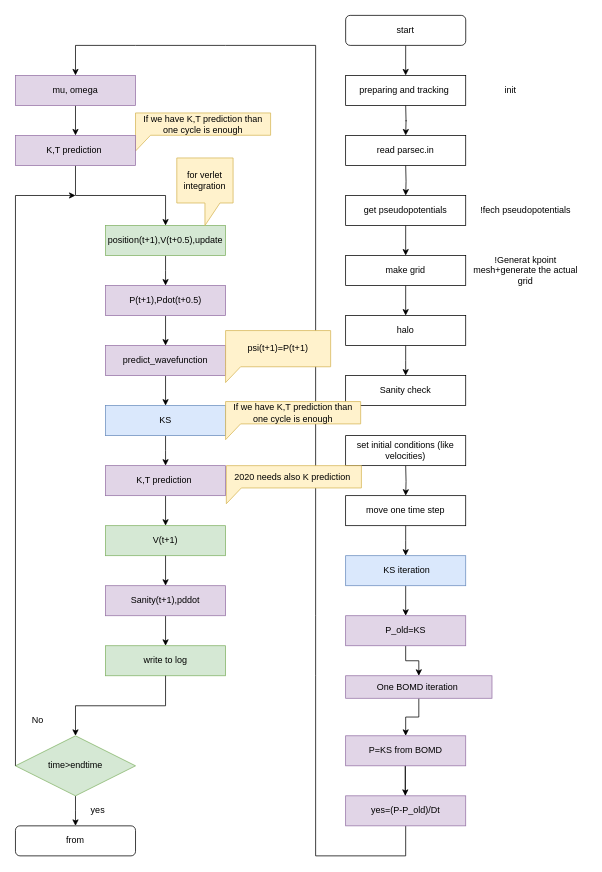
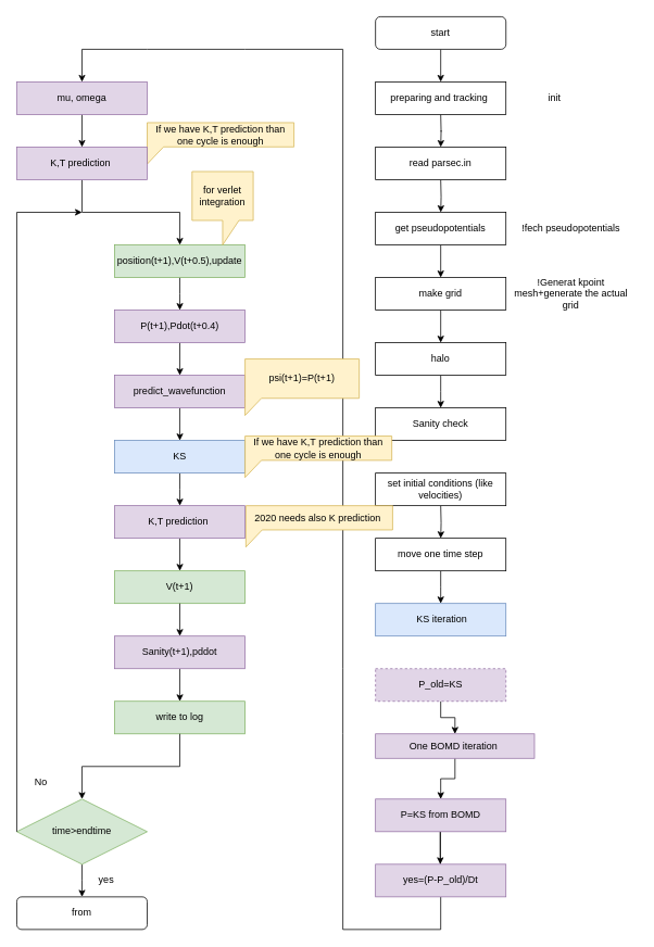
  <mxCell id="0" />
  <mxCell id="1" parent="0" />
  <mxCell id="2" value="" style="edgeStyle=orthogonalEdgeStyle;rounded=0;orthogonalLoop=1;jettySize=auto;html=1;" parent="1" source="3" target="5" edge="1"><mxGeometry relative="1" as="geometry" /></mxCell>
  <mxCell id="3" value="start" style="rounded=1;whiteSpace=wrap;html=1;" parent="1" vertex="1"><mxGeometry x="460" width="160" height="40" as="geometry" y="20" /></mxCell>
  <mxCell id="4" value="" style="edgeStyle=orthogonalEdgeStyle;rounded=0;orthogonalLoop=1;jettySize=auto;html=1;" parent="1" edge="1"><mxGeometry relative="1" as="geometry"><mxPoint x="540" y="180" as="targetPoint" /><mxPoint x="540" y="140" as="sourcePoint" /></mxGeometry></mxCell>
  <mxCell id="5" value="preparing and tracking&amp;nbsp;" style="rounded=0;whiteSpace=wrap;html=1;" parent="1" vertex="1"><mxGeometry x="460" y="100" width="160" height="40" as="geometry" /></mxCell>
  <mxCell id="6" value="init" style="text;html=1;strokeColor=none;fillColor=none;align=center;verticalAlign=middle;whiteSpace=wrap;rounded=0;" parent="1" vertex="1"><mxGeometry x="620" y="100" width="120" height="40" as="geometry" /></mxCell>
  <mxCell id="7" value="!fech pseudopotentials" style="text;html=1;strokeColor=none;fillColor=none;align=center;verticalAlign=middle;whiteSpace=wrap;rounded=0;" parent="1" vertex="1"><mxGeometry x="620" y="260" width="160" height="40" as="geometry" /></mxCell>
  <mxCell id="8" value="" style="edgeStyle=orthogonalEdgeStyle;rounded=0;orthogonalLoop=1;jettySize=auto;html=1;" parent="1" target="10" edge="1"><mxGeometry relative="1" as="geometry"><mxPoint x="540" y="220" as="sourcePoint" /></mxGeometry></mxCell>
  <mxCell id="9" value="" style="edgeStyle=orthogonalEdgeStyle;rounded=0;orthogonalLoop=1;jettySize=auto;html=1;" parent="1" source="10" target="13" edge="1"><mxGeometry relative="1" as="geometry" /></mxCell>
  <mxCell id="10" value="get pseudopotentials" style="whiteSpace=wrap;html=1;" parent="1" vertex="1"><mxGeometry x="460" y="260" width="160" height="40" as="geometry" /></mxCell>
  <mxCell id="11" value="read parsec.in" style="rounded=0;whiteSpace=wrap;html=1;" parent="1" vertex="1"><mxGeometry x="460" y="180" width="160" height="40" as="geometry" /></mxCell>
  <mxCell id="12" value="" style="edgeStyle=orthogonalEdgeStyle;rounded=0;orthogonalLoop=1;jettySize=auto;html=1;" parent="1" source="13" target="16" edge="1"><mxGeometry relative="1" as="geometry" /></mxCell>
  <mxCell id="13" value="make grid" style="whiteSpace=wrap;html=1;" parent="1" vertex="1"><mxGeometry x="460" y="340" width="160" height="40" as="geometry" /></mxCell>
  <mxCell id="14" value="!Generat kpoint mesh+generate the actual grid" style="text;html=1;strokeColor=none;fillColor=none;align=center;verticalAlign=middle;whiteSpace=wrap;rounded=0;" parent="1" vertex="1"><mxGeometry x="620" y="340" width="160" height="40" as="geometry" /></mxCell>
  <mxCell id="15" value="" style="edgeStyle=orthogonalEdgeStyle;rounded=0;orthogonalLoop=1;jettySize=auto;html=1;" parent="1" source="16" edge="1"><mxGeometry relative="1" as="geometry"><mxPoint x="540" y="500" as="targetPoint" /></mxGeometry></mxCell>
  <mxCell id="16" value="halo" style="whiteSpace=wrap;html=1;" parent="1" vertex="1"><mxGeometry x="460" y="420" width="160" height="40" as="geometry" /></mxCell>
  <mxCell id="17" value="Sanity check" style="whiteSpace=wrap;html=1;" parent="1" vertex="1"><mxGeometry x="460" y="500" width="160" height="40" as="geometry" /></mxCell>
  <mxCell id="18" value="" style="endArrow=classic;html=1;rounded=0;" parent="1" edge="1"><mxGeometry width="50" height="50" relative="1" as="geometry"><mxPoint x="540" y="1100" as="sourcePoint" /><mxPoint x="100" y="100" as="targetPoint" /><Array as="points"><mxPoint x="540" y="1140" /><mxPoint x="420" y="1140" /><mxPoint x="420" y="900" /><mxPoint x="420" y="820" /><mxPoint x="420" y="60" /><mxPoint x="300" y="60" /><mxPoint x="180" y="60" /><mxPoint x="100" y="60" /></Array></mxGeometry></mxCell>
  <mxCell id="19" value="" style="endArrow=classic;html=1;rounded=0;exitX=0.5;exitY=1;exitDx=0;exitDy=0;entryX=0.5;entryY=0;entryDx=0;entryDy=0;" parent="1" target="21" edge="1"><mxGeometry width="50" height="50" relative="1" as="geometry"><mxPoint x="100" y="220" as="sourcePoint" /><mxPoint x="180" y="300" as="targetPoint" /><Array as="points"><mxPoint x="100" y="260" /><mxPoint x="220" y="260" /></Array></mxGeometry></mxCell>
  <mxCell id="20" value="" style="edgeStyle=orthogonalEdgeStyle;rounded=0;orthogonalLoop=1;jettySize=auto;html=1;" parent="1" source="21" edge="1"><mxGeometry relative="1" as="geometry"><mxPoint x="220" y="380" as="targetPoint" /></mxGeometry></mxCell>
  <mxCell id="21" value="position(t+1),V(t+0.5),update" style="whiteSpace=wrap;html=1;fillColor=#d5e8d4;strokeColor=#82b366;" parent="1" vertex="1"><mxGeometry x="140" y="300" width="160" height="40" as="geometry" /></mxCell>
  <mxCell id="22" value="" style="edgeStyle=orthogonalEdgeStyle;rounded=0;orthogonalLoop=1;jettySize=auto;html=1;" parent="1" source="23" edge="1"><mxGeometry relative="1" as="geometry"><mxPoint x="220" y="620" as="targetPoint" /></mxGeometry></mxCell>
  <mxCell id="23" value="KS" style="whiteSpace=wrap;html=1;fillColor=#dae8fc;strokeColor=#6c8ebf;" parent="1" vertex="1"><mxGeometry x="140" y="540" width="160" height="40" as="geometry" /></mxCell>
  <mxCell id="24" value="" style="edgeStyle=orthogonalEdgeStyle;rounded=0;orthogonalLoop=1;jettySize=auto;html=1;" parent="1" source="25" target="23" edge="1"><mxGeometry relative="1" as="geometry" /></mxCell>
  <mxCell id="25" value="predict_wavefunction" style="whiteSpace=wrap;html=1;fillColor=#e1d5e7;strokeColor=#9673a6;" parent="1" vertex="1"><mxGeometry x="140" y="460" width="160" height="40" as="geometry" /></mxCell>
  <mxCell id="26" value="for verlet integration" style="shape=callout;whiteSpace=wrap;html=1;perimeter=calloutPerimeter;fillColor=#fff2cc;strokeColor=#d6b656;" parent="1" vertex="1"><mxGeometry x="235" y="210" width="75" height="90" as="geometry" /></mxCell>
  <mxCell id="27" value="" style="edgeStyle=orthogonalEdgeStyle;rounded=0;orthogonalLoop=1;jettySize=auto;html=1;" parent="1" source="55" target="29" edge="1"><mxGeometry relative="1" as="geometry" /></mxCell>
  <mxCell id="28" value="V(t+1)" style="whiteSpace=wrap;html=1;fillColor=#d5e8d4;strokeColor=#82b366;" parent="1" vertex="1"><mxGeometry x="140" y="700" width="160" height="40" as="geometry" /></mxCell>
  <mxCell id="29" value="write to log" style="whiteSpace=wrap;html=1;fillColor=#d5e8d4;strokeColor=#82b366;" parent="1" vertex="1"><mxGeometry x="140" y="860" width="160" height="40" as="geometry" /></mxCell>
  <mxCell id="30" value="" style="endArrow=classic;html=1;rounded=0;exitX=0.5;exitY=1;exitDx=0;exitDy=0;entryX=0.5;entryY=0;entryDx=0;entryDy=0;entryPerimeter=0;" parent="1" source="29" target="32" edge="1"><mxGeometry width="50" height="50" relative="1" as="geometry"><mxPoint x="290" y="680" as="sourcePoint" /><mxPoint x="100" y="980" as="targetPoint" /><Array as="points"><mxPoint x="220" y="940" /><mxPoint x="100" y="940" /></Array></mxGeometry></mxCell>
  <mxCell id="31" value="" style="edgeStyle=orthogonalEdgeStyle;rounded=0;orthogonalLoop=1;jettySize=auto;html=1;" parent="1" source="32" edge="1"><mxGeometry relative="1" as="geometry"><mxPoint x="100" y="1100" as="targetPoint" /></mxGeometry></mxCell>
  <mxCell id="32" value="time&amp;gt;endtime" style="rhombus;whiteSpace=wrap;html=1;fillColor=#d5e8d4;strokeColor=#82b366;" parent="1" vertex="1"><mxGeometry x="20" y="980" width="160" height="80" as="geometry" /></mxCell>
  <mxCell id="33" value="" style="endArrow=classic;html=1;rounded=0;exitX=0;exitY=0.5;exitDx=0;exitDy=0;" parent="1" source="32" edge="1"><mxGeometry width="50" height="50" relative="1" as="geometry"><mxPoint x="290" y="440" as="sourcePoint" /><mxPoint x="100" y="260" as="targetPoint" /><Array as="points"><mxPoint x="20" y="260" /></Array></mxGeometry></mxCell>
  <mxCell id="34" value="from" style="rounded=1;whiteSpace=wrap;html=1;" parent="1" vertex="1"><mxGeometry x="20" y="1100" width="160" height="40" as="geometry" /></mxCell>
  <mxCell id="35" value="No" style="text;html=1;strokeColor=none;fillColor=none;align=center;verticalAlign=middle;whiteSpace=wrap;rounded=0;" parent="1" vertex="1"><mxGeometry x="20" y="940" width="60" height="40" as="geometry" /></mxCell>
  <mxCell id="36" value="yes" style="text;html=1;strokeColor=none;fillColor=none;align=center;verticalAlign=middle;whiteSpace=wrap;rounded=0;" parent="1" vertex="1"><mxGeometry x="100" y="1060" width="60" height="40" as="geometry" /></mxCell>
  <mxCell id="37" value="" style="edgeStyle=orthogonalEdgeStyle;rounded=0;orthogonalLoop=1;jettySize=auto;html=1;" parent="1" target="39" edge="1"><mxGeometry relative="1" as="geometry"><mxPoint x="540" y="620" as="sourcePoint" /></mxGeometry></mxCell>
  <mxCell id="38" value="" style="edgeStyle=orthogonalEdgeStyle;rounded=0;orthogonalLoop=1;jettySize=auto;html=1;" parent="1" source="39" edge="1"><mxGeometry relative="1" as="geometry"><mxPoint x="540" y="740" as="targetPoint" /></mxGeometry></mxCell>
  <mxCell id="39" value="move one time step" style="whiteSpace=wrap;html=1;" parent="1" vertex="1"><mxGeometry x="460" y="660" width="160" height="40" as="geometry" /></mxCell>
  <mxCell id="40" value="set initial conditions (like velocities)" style="rounded=0;whiteSpace=wrap;html=1;" parent="1" vertex="1"><mxGeometry x="460" y="580" width="160" height="40" as="geometry" /></mxCell>
  <mxCell id="41" value="" style="edgeStyle=orthogonalEdgeStyle;rounded=0;orthogonalLoop=1;jettySize=auto;html=1;" parent="1" edge="1"><mxGeometry relative="1" as="geometry"><mxPoint x="539.5" y="1060" as="sourcePoint" /><mxPoint x="539.5" y="1060" as="targetPoint" /><Array as="points"><mxPoint x="539.5" y="1020" /><mxPoint x="539.5" y="1020" /></Array></mxGeometry></mxCell>
- <mxCell id="42" value="" style="edgeStyle=orthogonalEdgeStyle;rounded=0;orthogonalLoop=1;jettySize=auto;html=1;" parent="1" source="43" target="45" edge="1"><mxGeometry relative="1" as="geometry" /></mxCell>
  <mxCell id="43" value="&amp;nbsp;KS iteration" style="whiteSpace=wrap;html=1;fillColor=#dae8fc;strokeColor=#6c8ebf;" parent="1" vertex="1"><mxGeometry x="460" y="740" width="160" height="40" as="geometry" /></mxCell>
  <mxCell id="44" value="" style="edgeStyle=orthogonalEdgeStyle;rounded=0;orthogonalLoop=1;jettySize=auto;html=1;" parent="1" source="45" target="47" edge="1"><mxGeometry relative="1" as="geometry" /></mxCell>
- <mxCell id="45" value="P_old=KS" style="whiteSpace=wrap;html=1;fillColor=#e1d5e7;strokeColor=#9673a6;" parent="1" vertex="1"><mxGeometry x="460" y="820" width="160" height="40" as="geometry" /></mxCell>
+ <mxCell id="45" value="P_old=KS" style="whiteSpace=wrap;html=1;fillColor=#e1d5e7;strokeColor=#9673a6;dashed=1;" parent="1" vertex="1"><mxGeometry x="460" y="820" width="160" height="40" as="geometry" /></mxCell>
  <mxCell id="46" value="" style="edgeStyle=orthogonalEdgeStyle;rounded=0;orthogonalLoop=1;jettySize=auto;html=1;" parent="1" source="47" target="48" edge="1"><mxGeometry relative="1" as="geometry" /></mxCell>
  <mxCell id="47" value="One BOMD iteration&amp;nbsp;" style="whiteSpace=wrap;html=1;fillColor=#e1d5e7;strokeColor=#9673a6;" parent="1" vertex="1"><mxGeometry x="460" y="900" width="195" height="30" as="geometry" /></mxCell>
  <mxCell id="48" value="P=KS from BOMD" style="whiteSpace=wrap;html=1;fillColor=#e1d5e7;strokeColor=#9673a6;" parent="1" vertex="1"><mxGeometry x="460" y="980" width="160" height="40" as="geometry" /></mxCell>
  <mxCell id="49" value="yes=(P-P_old)/Dt" style="whiteSpace=wrap;html=1;fillColor=#e1d5e7;strokeColor=#9673a6;" parent="1" vertex="1"><mxGeometry x="460" y="1060" width="160" height="40" as="geometry" /></mxCell>
  <mxCell id="50" value="2020 needs also K prediction&amp;nbsp;" style="shape=callout;whiteSpace=wrap;html=1;perimeter=calloutPerimeter;rotation=0;size=21;position=0;position2=0;fillColor=#fff2cc;strokeColor=#d6b656;" parent="1" vertex="1"><mxGeometry x="301" y="620" width="180" height="50.75" as="geometry" /></mxCell>
  <mxCell id="51" value="psi(t+1)=P(t+1)" style="shape=callout;whiteSpace=wrap;html=1;perimeter=calloutPerimeter;rotation=0;size=21;position=0;position2=0;fillColor=#fff2cc;strokeColor=#d6b656;" parent="1" vertex="1"><mxGeometry x="300" y="440" width="140" height="69.25" as="geometry" /></mxCell>
  <mxCell id="52" value="" style="edgeStyle=orthogonalEdgeStyle;rounded=0;orthogonalLoop=1;jettySize=auto;html=1;" parent="1" source="53" target="25" edge="1"><mxGeometry relative="1" as="geometry" /></mxCell>
- <mxCell id="53" value="P(t+1),Pdot(t+0.5)" style="whiteSpace=wrap;html=1;fillColor=#e1d5e7;strokeColor=#9673a6;" parent="1" vertex="1"><mxGeometry x="140" y="380" width="160" height="40" as="geometry" /></mxCell>
+ <mxCell id="53" value="P(t+1),Pdot(t+0.4)" style="whiteSpace=wrap;html=1;fillColor=#e1d5e7;strokeColor=#9673a6;" parent="1" vertex="1"><mxGeometry x="140" y="380" width="160" height="40" as="geometry" /></mxCell>
  <mxCell id="54" value="" style="edgeStyle=orthogonalEdgeStyle;rounded=0;orthogonalLoop=1;jettySize=auto;html=1;" parent="1" source="28" target="55" edge="1"><mxGeometry relative="1" as="geometry"><mxPoint x="220" y="740" as="sourcePoint" /><mxPoint x="220" y="860" as="targetPoint" /></mxGeometry></mxCell>
  <mxCell id="55" value="Sanity(t+1),pddot" style="whiteSpace=wrap;html=1;fillColor=#e1d5e7;strokeColor=#9673a6;" parent="1" vertex="1"><mxGeometry x="140" y="780" width="160" height="40" as="geometry" /></mxCell>
  <mxCell id="56" value="" style="edgeStyle=orthogonalEdgeStyle;rounded=0;orthogonalLoop=1;jettySize=auto;html=1;" parent="1" source="57" target="28" edge="1"><mxGeometry relative="1" as="geometry" /></mxCell>
  <mxCell id="57" value="K,T prediction&amp;nbsp;" style="rounded=0;whiteSpace=wrap;html=1;fillColor=#e1d5e7;strokeColor=#9673a6;" parent="1" vertex="1"><mxGeometry x="140" y="620" width="160" height="40" as="geometry" /></mxCell>
  <mxCell id="58" value="If we have K,T prediction than one cycle is enough" style="shape=callout;whiteSpace=wrap;html=1;perimeter=calloutPerimeter;rotation=0;size=21;position=0;position2=0;fillColor=#fff2cc;strokeColor=#d6b656;" parent="1" vertex="1"><mxGeometry x="300" y="534.63" width="180" height="50.75" as="geometry" /></mxCell>
  <mxCell id="59" value="If we have K,T prediction than one cycle is enough" style="shape=callout;whiteSpace=wrap;html=1;perimeter=calloutPerimeter;rotation=0;size=21;position=0;position2=0;fillColor=#fff2cc;strokeColor=#d6b656;" parent="1" vertex="1"><mxGeometry x="180" y="150" width="180" height="50.75" as="geometry" /></mxCell>
  <mxCell id="60" value="K,T prediction&amp;nbsp;" style="rounded=0;whiteSpace=wrap;html=1;fillColor=#e1d5e7;strokeColor=#9673a6;" parent="1" vertex="1"><mxGeometry x="20" y="180" width="160" height="40" as="geometry" /></mxCell>
  <mxCell id="61" value="" style="edgeStyle=orthogonalEdgeStyle;rounded=0;orthogonalLoop=1;jettySize=auto;html=1;" edge="1" parent="1" source="62" target="60"><mxGeometry relative="1" as="geometry" /></mxCell>
  <mxCell id="62" value="mu, omega" style="whiteSpace=wrap;html=1;fillColor=#e1d5e7;strokeColor=#9673a6;" vertex="1" parent="1"><mxGeometry x="20" y="100" width="160" height="40" as="geometry" /></mxCell>
